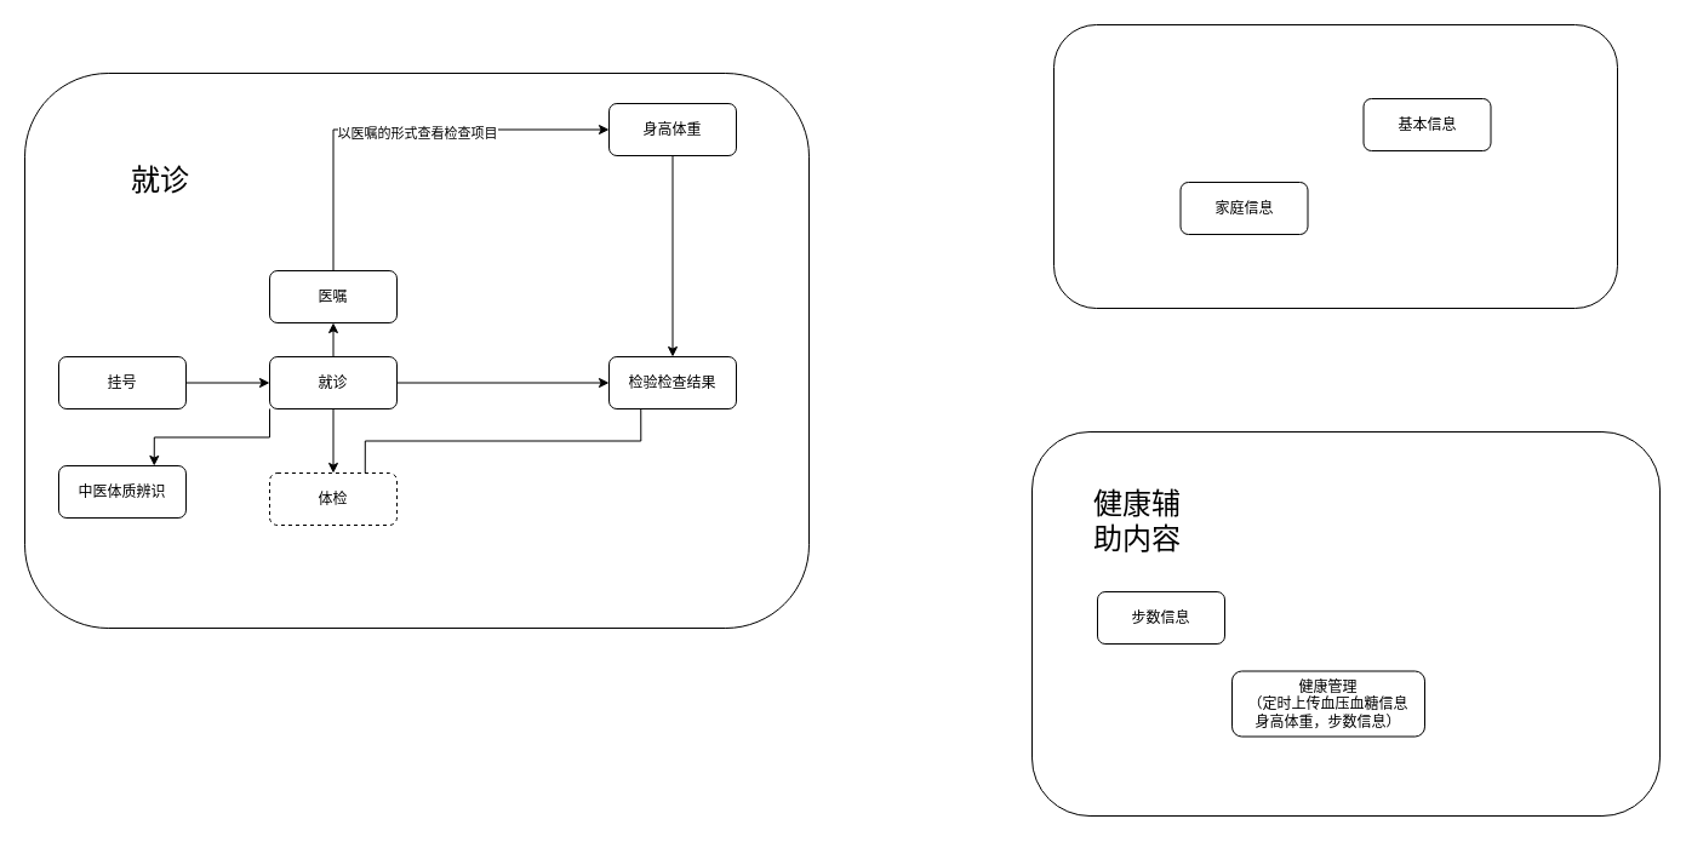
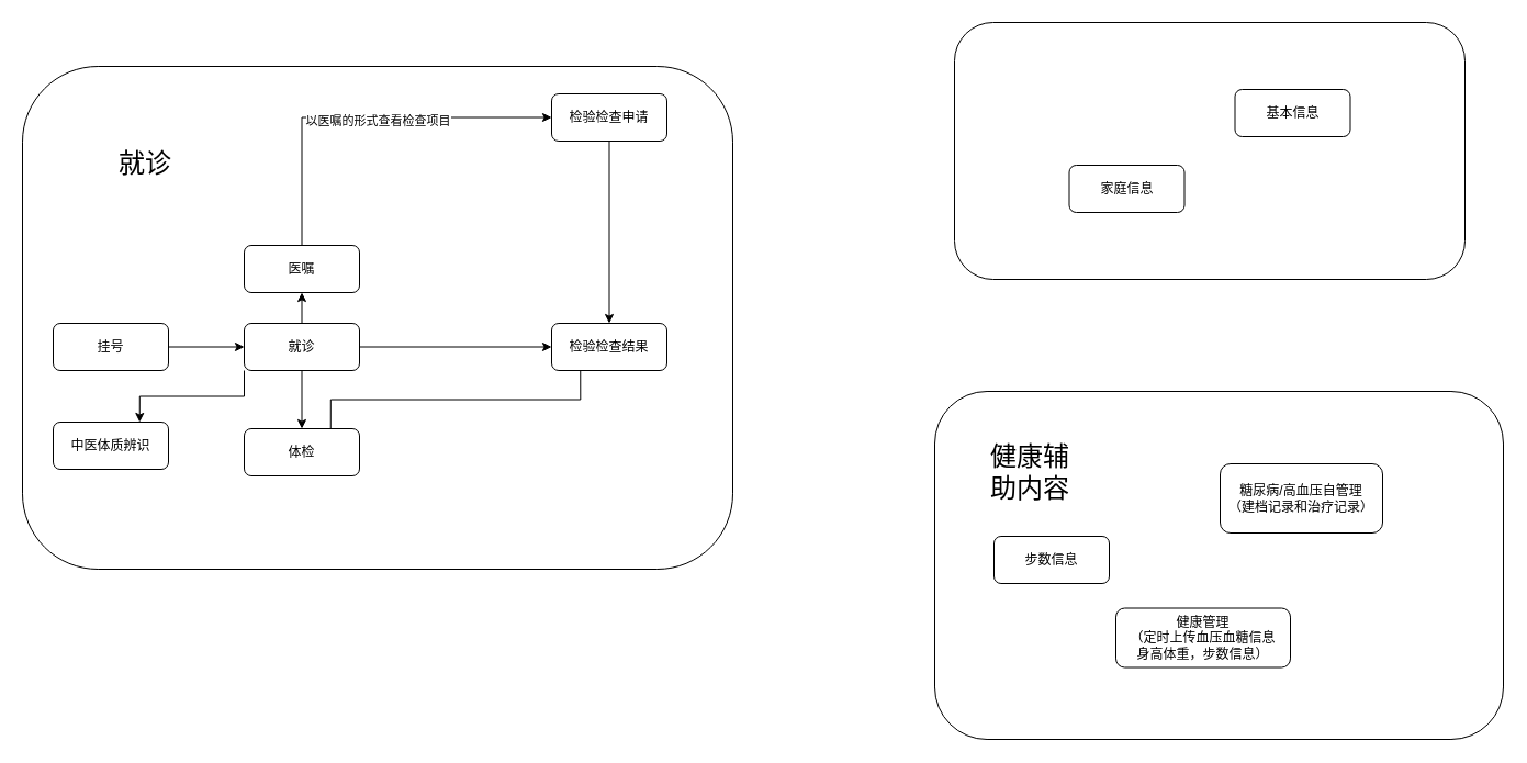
  <mxCell id="0" />
  <mxCell id="1" parent="0" />
  <mxCell id="2" value="" style="rounded=1;whiteSpace=wrap;html=1;" vertex="1" parent="1"><mxGeometry x="869" y="20" width="465" height="234" as="geometry" /></mxCell>
  <mxCell id="3" value="" style="rounded=1;whiteSpace=wrap;html=1;" vertex="1" parent="1"><mxGeometry x="20" y="60" width="647" height="458" as="geometry" /></mxCell>
  <mxCell id="4" value="&lt;font style=&quot;font-size: 24px;&quot;&gt;就诊&lt;/font&gt;" style="text;html=1;strokeColor=none;fillColor=none;align=center;verticalAlign=middle;whiteSpace=wrap;rounded=0;" vertex="1" parent="1"><mxGeometry x="52" y="116" width="160" height="66" as="geometry" /></mxCell>
  <mxCell id="5" value="" style="rounded=1;whiteSpace=wrap;html=1;" vertex="1" parent="1"><mxGeometry x="851" y="356" width="518" height="317" as="geometry" /></mxCell>
  <mxCell id="6" value="&lt;font style=&quot;font-size: 24px;&quot;&gt;健康辅助内容&lt;/font&gt;" style="text;html=1;strokeColor=none;fillColor=none;align=center;verticalAlign=middle;whiteSpace=wrap;rounded=0;" vertex="1" parent="1"><mxGeometry x="890" y="416" width="96" height="28" as="geometry" /></mxCell>
  <mxCell id="7" value="基本信息" style="rounded=1;whiteSpace=wrap;html=1;" vertex="1" parent="1"><mxGeometry x="1124.5" y="81" width="105" height="43" as="geometry" /></mxCell>
  <mxCell id="8" value="家庭信息" style="rounded=1;whiteSpace=wrap;html=1;" vertex="1" parent="1"><mxGeometry x="973.5" y="150" width="105" height="43" as="geometry" /></mxCell>
  <mxCell id="9" style="edgeStyle=orthogonalEdgeStyle;rounded=0;orthogonalLoop=1;jettySize=auto;html=1;exitX=1;exitY=0.5;exitDx=0;exitDy=0;entryX=0;entryY=0.5;entryDx=0;entryDy=0;" edge="1" parent="1" source="10" target="15"><mxGeometry relative="1" as="geometry" /></mxCell>
  <mxCell id="10" value="挂号" style="rounded=1;whiteSpace=wrap;html=1;" vertex="1" parent="1"><mxGeometry x="48" y="294" width="105" height="43" as="geometry" /></mxCell>
  <mxCell id="11" style="edgeStyle=orthogonalEdgeStyle;rounded=0;orthogonalLoop=1;jettySize=auto;html=1;exitX=0.5;exitY=1;exitDx=0;exitDy=0;" edge="1" parent="1" source="15" target="21"><mxGeometry relative="1" as="geometry" /></mxCell>
  <mxCell id="12" style="edgeStyle=orthogonalEdgeStyle;rounded=0;orthogonalLoop=1;jettySize=auto;html=1;exitX=1;exitY=0.5;exitDx=0;exitDy=0;entryX=0;entryY=0.5;entryDx=0;entryDy=0;" edge="1" parent="1" source="15" target="16"><mxGeometry relative="1" as="geometry" /></mxCell>
  <mxCell id="13" style="edgeStyle=orthogonalEdgeStyle;rounded=0;orthogonalLoop=1;jettySize=auto;html=1;exitX=0.5;exitY=0;exitDx=0;exitDy=0;entryX=0.5;entryY=1;entryDx=0;entryDy=0;" edge="1" parent="1" source="15" target="19"><mxGeometry relative="1" as="geometry" /></mxCell>
  <mxCell id="14" style="edgeStyle=orthogonalEdgeStyle;rounded=0;orthogonalLoop=1;jettySize=auto;html=1;exitX=0;exitY=1;exitDx=0;exitDy=0;entryX=0.75;entryY=0;entryDx=0;entryDy=0;fontSize=24;" edge="1" parent="1" source="15" target="22"><mxGeometry relative="1" as="geometry" /></mxCell>
  <mxCell id="15" value="就诊" style="rounded=1;whiteSpace=wrap;html=1;" vertex="1" parent="1"><mxGeometry x="222" y="294" width="105" height="43" as="geometry" /></mxCell>
  <mxCell id="16" value="检验检查结果" style="rounded=1;whiteSpace=wrap;html=1;" vertex="1" parent="1"><mxGeometry x="502" y="294" width="105" height="43" as="geometry" /></mxCell>
  <mxCell id="17" style="edgeStyle=orthogonalEdgeStyle;rounded=0;orthogonalLoop=1;jettySize=auto;html=1;exitX=0.5;exitY=0;exitDx=0;exitDy=0;entryX=0;entryY=0.5;entryDx=0;entryDy=0;" edge="1" parent="1" source="19" target="24"><mxGeometry relative="1" as="geometry" /></mxCell>
  <mxCell id="18" value="以医嘱的形式查看检查项目" style="edgeLabel;html=1;align=center;verticalAlign=middle;resizable=0;points=[];" vertex="1" connectable="0" parent="17"><mxGeometry x="0.074" y="-3" relative="1" as="geometry"><mxPoint as="offset" /></mxGeometry></mxCell>
  <mxCell id="19" value="医嘱" style="rounded=1;whiteSpace=wrap;html=1;" vertex="1" parent="1"><mxGeometry x="222" y="223" width="105" height="43" as="geometry" /></mxCell>
  <mxCell id="20" style="edgeStyle=orthogonalEdgeStyle;rounded=0;orthogonalLoop=1;jettySize=auto;html=1;exitX=0.75;exitY=0;exitDx=0;exitDy=0;entryX=0.25;entryY=1;entryDx=0;entryDy=0;endArrow=none;" edge="1" parent="1" source="21" target="16"><mxGeometry relative="1" as="geometry" /></mxCell>
- <mxCell id="21" value="体检" style="rounded=1;whiteSpace=wrap;html=1;dashed=1;" vertex="1" parent="1"><mxGeometry x="222" y="390" width="105" height="43" as="geometry" /></mxCell>
+ <mxCell id="21" value="体检" style="rounded=1;whiteSpace=wrap;html=1;" vertex="1" parent="1"><mxGeometry x="222" y="390" width="105" height="43" as="geometry" /></mxCell>
  <mxCell id="22" value="中医体质辨识" style="rounded=1;whiteSpace=wrap;html=1;" vertex="1" parent="1"><mxGeometry x="48" y="384" width="105" height="43" as="geometry" /></mxCell>
  <mxCell id="23" style="edgeStyle=orthogonalEdgeStyle;rounded=0;orthogonalLoop=1;jettySize=auto;html=1;exitX=0.5;exitY=1;exitDx=0;exitDy=0;" edge="1" parent="1" source="24" target="16"><mxGeometry relative="1" as="geometry" /></mxCell>
- <mxCell id="24" value="身高体重" style="rounded=1;whiteSpace=wrap;html=1;" vertex="1" parent="1"><mxGeometry x="502" y="85" width="105" height="43" as="geometry" /></mxCell>
+ <mxCell id="24" value="检验检查申请" style="rounded=1;whiteSpace=wrap;html=1;" vertex="1" parent="1"><mxGeometry x="502" y="85" width="105" height="43" as="geometry" /></mxCell>
  <mxCell id="25" value="步数信息" style="rounded=1;whiteSpace=wrap;html=1;" vertex="1" parent="1"><mxGeometry x="905" y="488" width="105" height="43" as="geometry" /></mxCell>
+ <mxCell id="26" value="糖尿病/高血压自管理&lt;br&gt;（建档记录和治疗记录）" style="rounded=1;whiteSpace=wrap;html=1;" vertex="1" parent="1"><mxGeometry x="1111" y="422" width="148" height="63" as="geometry" /></mxCell>
  <mxCell id="27" value="健康管理&lt;br&gt;（定时上传血压血糖信息&lt;br&gt;身高体重，步数信息）" style="rounded=1;whiteSpace=wrap;html=1;" vertex="1" parent="1"><mxGeometry x="1016" y="553.5" width="159" height="54" as="geometry" /></mxCell>
